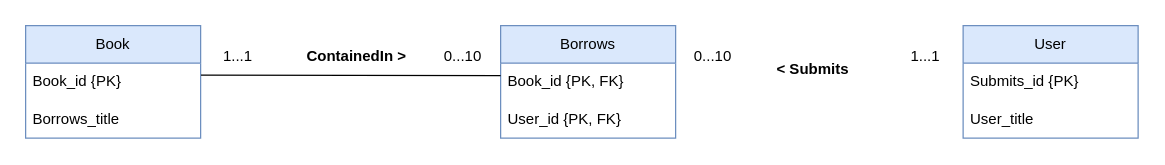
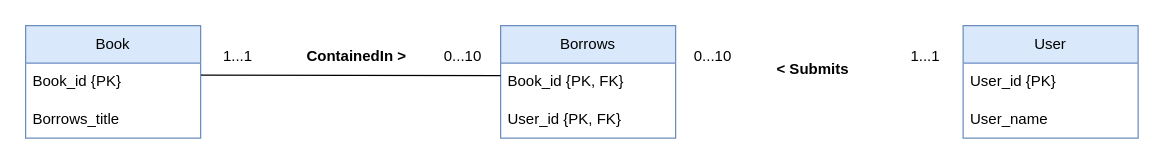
  <mxCell id="0" />
  <mxCell id="1" parent="0" />
  <mxCell id="2" value="Book" style="swimlane;fontStyle=0;childLayout=stackLayout;horizontal=1;startSize=30;horizontalStack=0;resizeParent=1;resizeParentMax=0;resizeLast=0;collapsible=1;marginBottom=0;whiteSpace=wrap;html=1;fillColor=#dae8fc;strokeColor=#6c8ebf;" vertex="1" parent="1"><mxGeometry x="20" y="20" width="140" height="90" as="geometry" /></mxCell>
  <mxCell id="3" value="Book_id {PK}" style="text;strokeColor=none;fillColor=none;align=left;verticalAlign=middle;spacingLeft=4;spacingRight=4;overflow=hidden;points=[[0,0.5],[1,0.5]];portConstraint=eastwest;rotatable=0;whiteSpace=wrap;html=1;" vertex="1" parent="2"><mxGeometry y="30" width="140" height="30" as="geometry" /></mxCell>
  <mxCell id="4" value="Borrows_title" style="text;strokeColor=none;fillColor=none;align=left;verticalAlign=middle;spacingLeft=4;spacingRight=4;overflow=hidden;points=[[0,0.5],[1,0.5]];portConstraint=eastwest;rotatable=0;whiteSpace=wrap;html=1;" vertex="1" parent="2"><mxGeometry y="60" width="140" height="30" as="geometry" /></mxCell>
  <mxCell id="5" value="Borrows" style="swimlane;fontStyle=0;childLayout=stackLayout;horizontal=1;startSize=30;horizontalStack=0;resizeParent=1;resizeParentMax=0;resizeLast=0;collapsible=1;marginBottom=0;whiteSpace=wrap;html=1;fillColor=#dae8fc;strokeColor=#6c8ebf;" vertex="1" parent="1"><mxGeometry x="400" y="20" width="140" height="90" as="geometry" /></mxCell>
  <mxCell id="6" value="Book_id {PK, FK}" style="text;strokeColor=none;fillColor=none;align=left;verticalAlign=middle;spacingLeft=4;spacingRight=4;overflow=hidden;points=[[0,0.5],[1,0.5]];portConstraint=eastwest;rotatable=0;whiteSpace=wrap;html=1;" vertex="1" parent="5"><mxGeometry y="30" width="140" height="30" as="geometry" /></mxCell>
  <mxCell id="7" value="User_id {PK, FK}" style="text;strokeColor=none;fillColor=none;align=left;verticalAlign=middle;spacingLeft=4;spacingRight=4;overflow=hidden;points=[[0,0.5],[1,0.5]];portConstraint=eastwest;rotatable=0;whiteSpace=wrap;html=1;" vertex="1" parent="5"><mxGeometry y="60" width="140" height="30" as="geometry" /></mxCell>
  <mxCell id="8" value="User" style="swimlane;fontStyle=0;childLayout=stackLayout;horizontal=1;startSize=30;horizontalStack=0;resizeParent=1;resizeParentMax=0;resizeLast=0;collapsible=1;marginBottom=0;whiteSpace=wrap;html=1;fillColor=#dae8fc;strokeColor=#6c8ebf;" vertex="1" parent="1"><mxGeometry x="770" y="20" width="140" height="90" as="geometry" /></mxCell>
- <mxCell id="9" value="Submits_id {PK}" style="text;strokeColor=none;fillColor=none;align=left;verticalAlign=middle;spacingLeft=4;spacingRight=4;overflow=hidden;points=[[0,0.5],[1,0.5]];portConstraint=eastwest;rotatable=0;whiteSpace=wrap;html=1;" vertex="1" parent="8"><mxGeometry y="30" width="140" height="30" as="geometry" /></mxCell>
- <mxCell id="10" value="User_title" style="text;strokeColor=none;fillColor=none;align=left;verticalAlign=middle;spacingLeft=4;spacingRight=4;overflow=hidden;points=[[0,0.5],[1,0.5]];portConstraint=eastwest;rotatable=0;whiteSpace=wrap;html=1;" vertex="1" parent="8"><mxGeometry y="60" width="140" height="30" as="geometry" /></mxCell>
+ <mxCell id="9" value="User_id {PK}" style="text;strokeColor=none;fillColor=none;align=left;verticalAlign=middle;spacingLeft=4;spacingRight=4;overflow=hidden;points=[[0,0.5],[1,0.5]];portConstraint=eastwest;rotatable=0;whiteSpace=wrap;html=1;" vertex="1" parent="8"><mxGeometry y="30" width="140" height="30" as="geometry" /></mxCell>
+ <mxCell id="10" value="User_name" style="text;strokeColor=none;fillColor=none;align=left;verticalAlign=middle;spacingLeft=4;spacingRight=4;overflow=hidden;points=[[0,0.5],[1,0.5]];portConstraint=eastwest;rotatable=0;whiteSpace=wrap;html=1;" vertex="1" parent="8"><mxGeometry y="60" width="140" height="30" as="geometry" /></mxCell>
  <mxCell id="11" value="" style="endArrow=none;html=1;rounded=0;exitX=1.002;exitY=0.319;exitDx=0;exitDy=0;exitPerimeter=0;" edge="1" parent="1" source="3"><mxGeometry width="50" height="50" relative="1" as="geometry"><mxPoint x="320" y="60" as="sourcePoint" /><mxPoint x="400" y="60" as="targetPoint" /></mxGeometry></mxCell>
  <mxCell id="12" value="1...1" style="text;html=1;strokeColor=none;fillColor=none;align=center;verticalAlign=middle;whiteSpace=wrap;rounded=0;" vertex="1" parent="1"><mxGeometry x="160" y="30" width="60" height="30" as="geometry" /></mxCell>
  <mxCell id="13" value="1...1" style="text;html=1;strokeColor=none;fillColor=none;align=center;verticalAlign=middle;whiteSpace=wrap;rounded=0;" vertex="1" parent="1"><mxGeometry x="710" y="30" width="60" height="30" as="geometry" /></mxCell>
  <mxCell id="14" value="0...10" style="text;html=1;strokeColor=none;fillColor=none;align=center;verticalAlign=middle;whiteSpace=wrap;rounded=0;" vertex="1" parent="1"><mxGeometry x="340" y="30" width="60" height="30" as="geometry" /></mxCell>
  <mxCell id="15" value="0...10" style="text;html=1;strokeColor=none;fillColor=none;align=center;verticalAlign=middle;whiteSpace=wrap;rounded=0;" vertex="1" parent="1"><mxGeometry x="540" y="30" width="60" height="30" as="geometry" /></mxCell>
  <mxCell id="16" value="&lt;b&gt;&amp;lt; Submits&lt;/b&gt;" style="text;html=1;strokeColor=none;fillColor=none;align=center;verticalAlign=middle;whiteSpace=wrap;rounded=0;" vertex="1" parent="1"><mxGeometry x="620" y="40" width="60" height="30" as="geometry" /></mxCell>
  <mxCell id="17" value="&lt;b&gt;ContainedIn &amp;gt;&lt;br&gt;&lt;/b&gt;" style="text;html=1;strokeColor=none;fillColor=none;align=center;verticalAlign=middle;whiteSpace=wrap;rounded=0;" vertex="1" parent="1"><mxGeometry x="240" y="30" width="90" height="30" as="geometry" /></mxCell>
